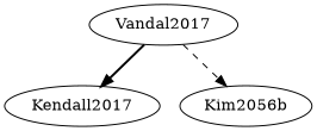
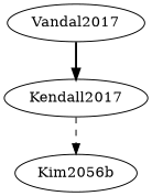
  digraph {
    concentrate=true
    n1 [label=Vandal2017]
    Kendall2017
    n3 [label=Kim2056b]
    n1 -> Kendall2017 [style=bold]
-   n1 -> n3 [style=dashed]
+   Kendall2017 -> n3 [style=dashed]
  }
